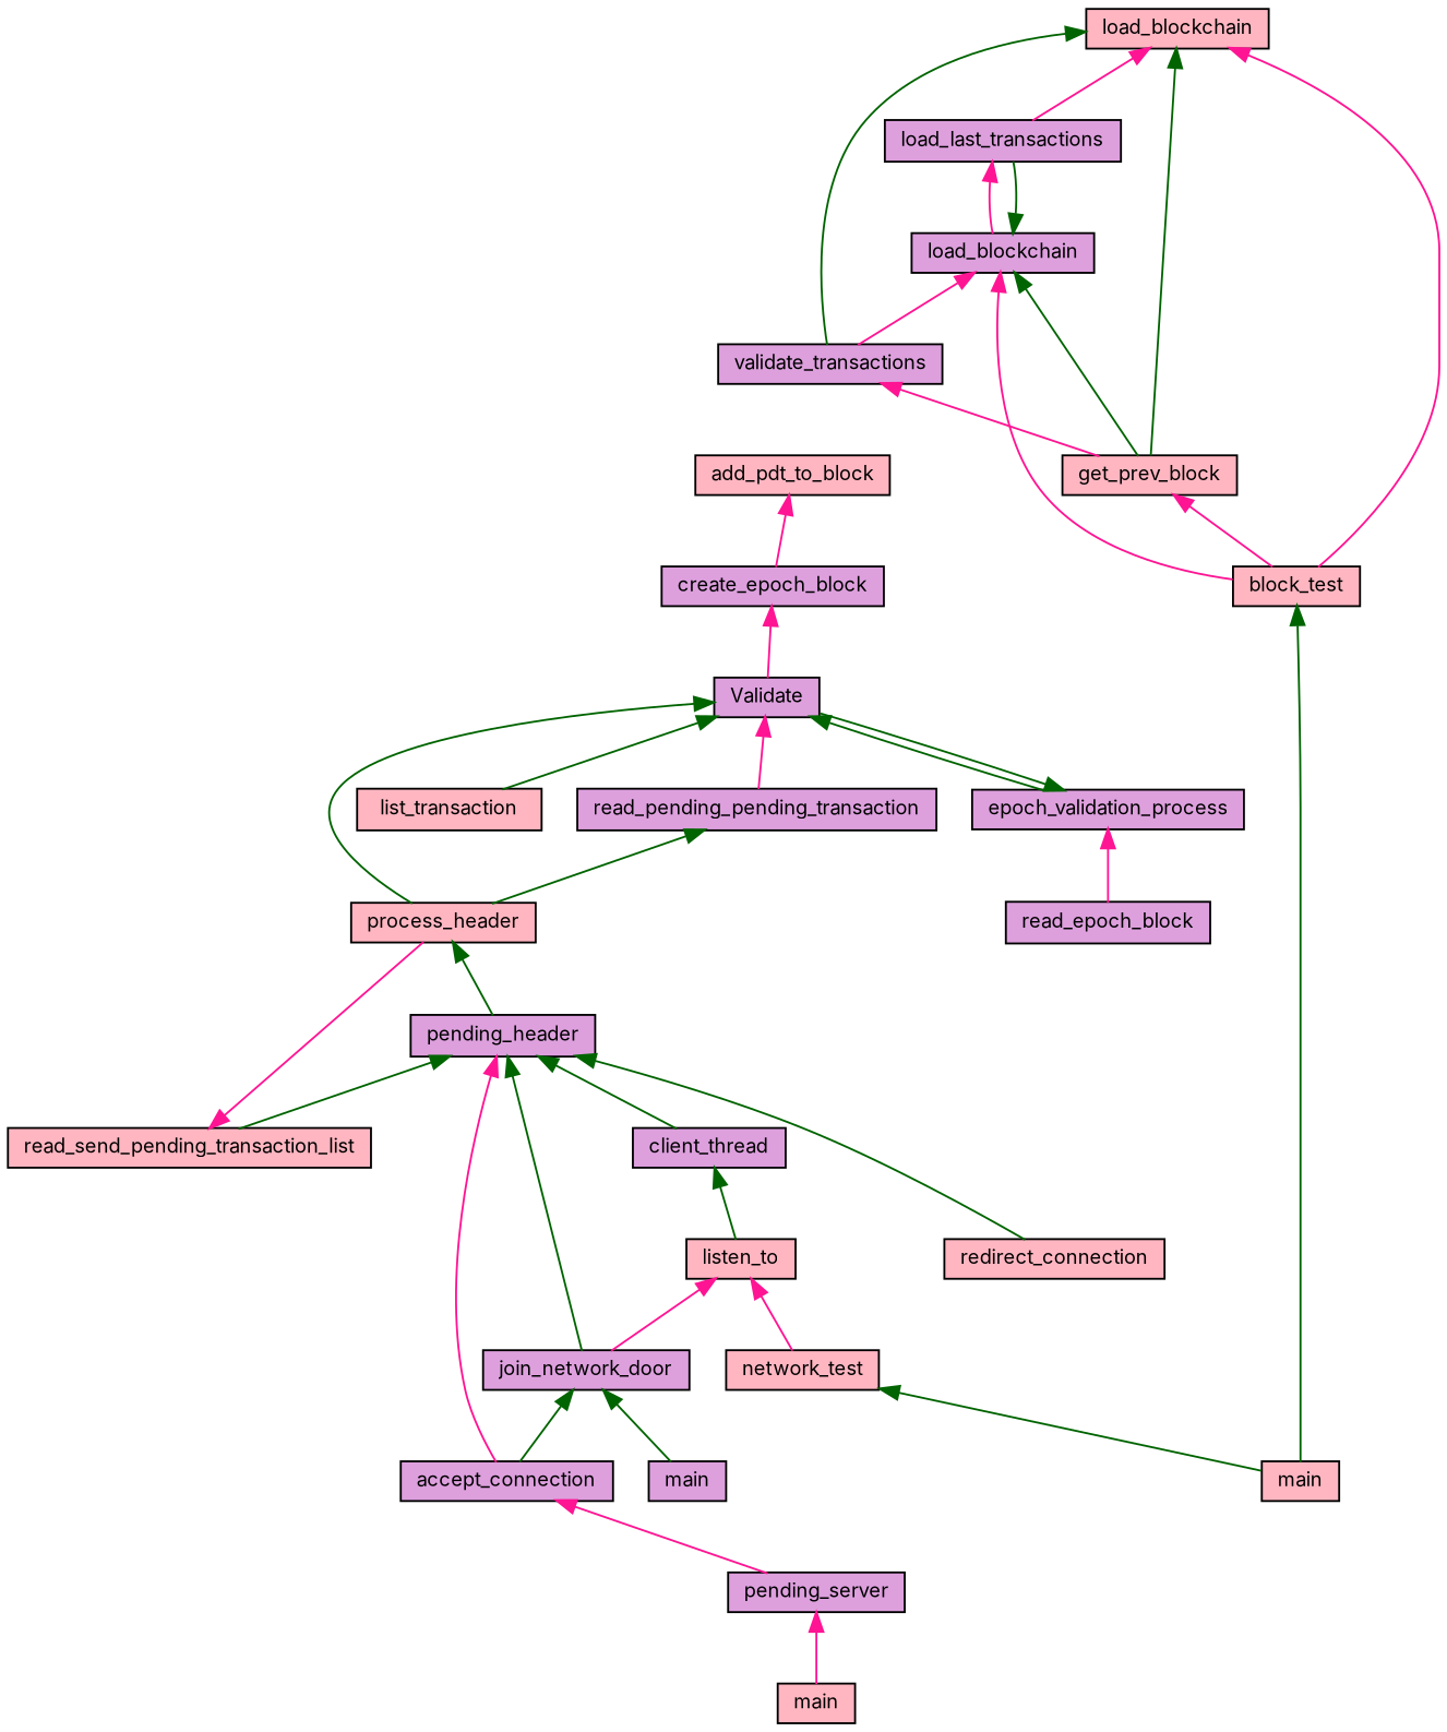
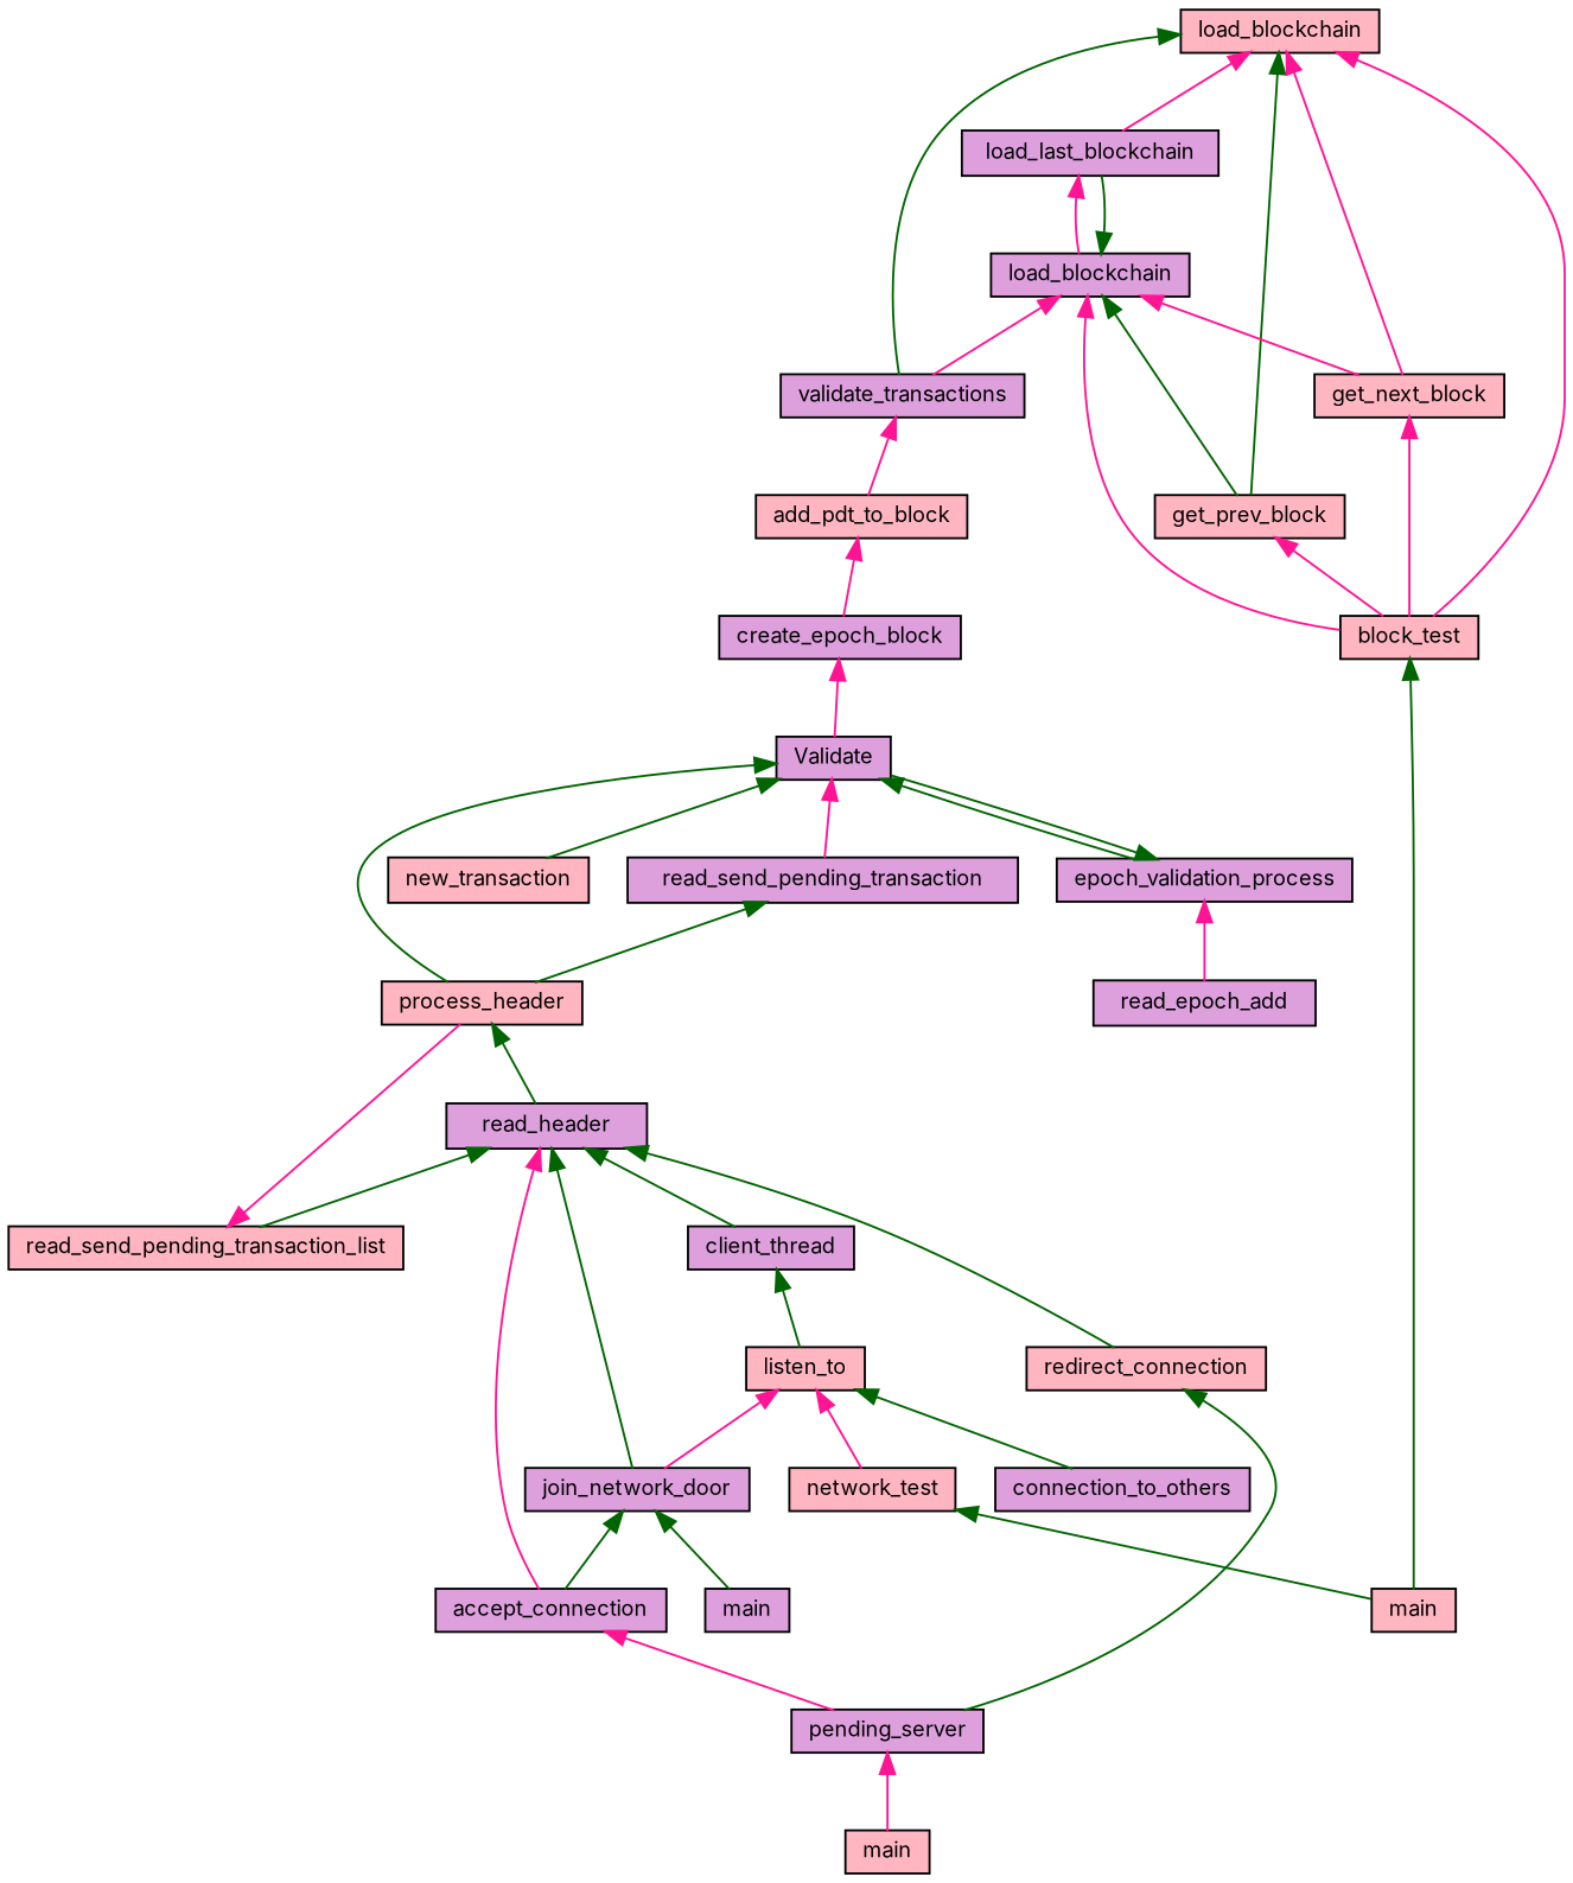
  digraph {
    fontname=Inter
    rankdir=TB
    node [color=black fillcolor=plum fontname=Inter fontsize=10 shape=record style=filled]
    edge [color=darkgreen dir=back fontname=Inter fontsize=10 labelfontname=Helvetica labelfontsize=10 style=solid]
    n1 [fillcolor=lightpink fontcolor=black height=0.2 label=load_blockchain width=0.4]
    n2 [fillcolor=lightpink height=0.2 label=block_test width=0.4]
+   n3 [fillcolor=lightpink height=0.2 label=get_next_block width=0.4]
    n4 [fillcolor=lightpink height=0.2 label=get_prev_block width=0.4]
-   n5 [height=0.2 label=load_last_transactions width=0.4]
+   n5 [height=0.2 label=load_last_blockchain width=0.4]
    n6 [height=0.2 label=validate_transactions width=0.4]
    n7 [fillcolor=lightpink height=0.2 label=main width=0.4]
    n8 [height=0.2 label=load_blockchain width=0.4]
    n9 [fillcolor=lightpink height=0.2 label=add_pdt_to_block width=0.4]
    n10 [height=0.2 label=create_epoch_block width=0.4]
    n11 [height=0.2 label=Validate width=0.4]
    n12 [height=0.2 label=epoch_validation_process width=0.4]
-   n13 [fillcolor=lightpink height=0.2 label=list_transaction width=0.4]
-   n14 [height=0.2 label=read_pending_pending_transaction width=0.4]
+   n13 [fillcolor=lightpink height=0.2 label=new_transaction width=0.4]
+   n14 [height=0.2 label=read_send_pending_transaction width=0.4]
    n15 [fillcolor=lightpink height=0.2 label=process_header width=0.4]
-   n16 [height=0.2 label=read_epoch_block width=0.4]
-   n17 [height=0.2 label=pending_header width=0.4]
+   n16 [height=0.2 label=read_epoch_add width=0.4]
+   n17 [height=0.2 label=read_header width=0.4]
    n18 [height=0.2 label=accept_connection width=0.4]
    n19 [height=0.2 label=client_thread width=0.4]
    n20 [height=0.2 label=join_network_door width=0.4]
    n21 [fillcolor=lightpink height=0.2 label=read_send_pending_transaction_list width=0.4]
    n22 [fillcolor=lightpink height=0.2 label=redirect_connection width=0.4]
    n23 [height=0.2 label=pending_server width=0.4]
    n24 [fillcolor=lightpink height=0.2 label=listen_to width=0.4]
    n25 [height=0.2 label=main width=0.4]
    n26 [fillcolor=lightpink height=0.2 label=main width=0.4]
+   n27 [height=0.2 label=connection_to_others width=0.4]
    n28 [fillcolor=lightpink height=0.2 label=network_test width=0.4]
    n1 -> n2 [color=deeppink]
+   n1 -> n3 [color=deeppink]
    n1 -> n4
    n1 -> n5 [color=deeppink]
    n1 -> n6
    n2 -> n7
+   n3 -> n2 [color=deeppink]
    n4 -> n2 [color=deeppink]
    n5 -> n8 [color=deeppink]
-   n6 -> n4 [color=deeppink]
+   n6 -> n9 [color=deeppink]
    n8 -> n2 [color=deeppink]
+   n8 -> n3 [color=deeppink]
    n8 -> n4
    n8 -> n5
    n8 -> n6 [color=deeppink]
    n9 -> n10 [color=deeppink]
    n10 -> n11 [color=deeppink]
    n11 -> n12
    n11 -> n13
    n11 -> n14 [color=deeppink]
    n11 -> n15
    n12 -> n11
    n12 -> n16 [color=deeppink]
    n14 -> n15
    n15 -> n17
    n17 -> n18 [color=deeppink]
    n17 -> n19
    n17 -> n20
    n17 -> n21
    n17 -> n22
    n18 -> n23 [color=deeppink]
    n19 -> n24
    n20 -> n18
    n20 -> n25
    n21 -> n15 [color=deeppink]
+   n22 -> n23
    n23 -> n26 [color=deeppink]
    n24 -> n20 [color=deeppink]
+   n24 -> n27
    n24 -> n28 [color=deeppink]
    n28 -> n7
  }
